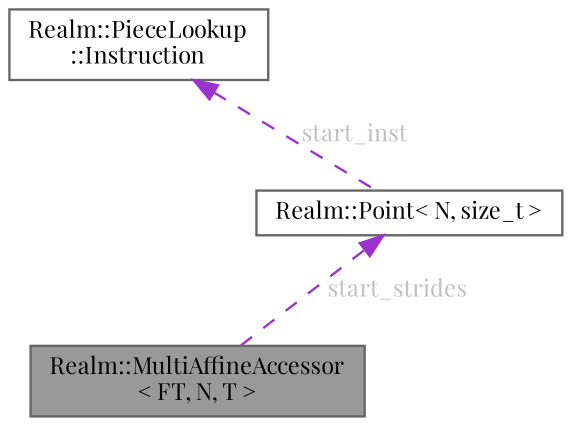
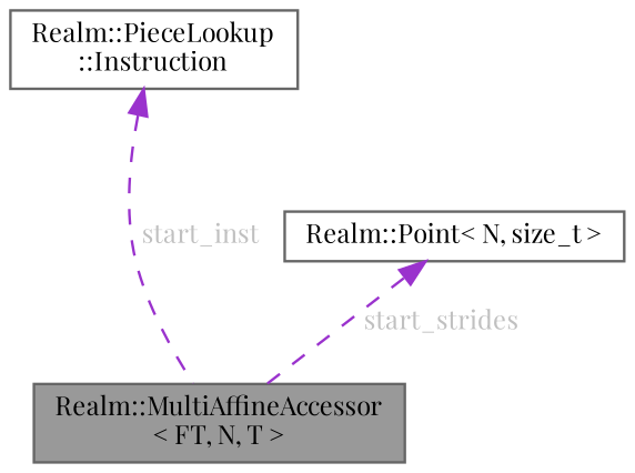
  digraph {
    fontname="Playfair Display"
    node [color=gray40 fillcolor=white fontname="Playfair Display" fontsize=10 shape=box style=filled]
    edge [color=darkorchid3 dir=back fontcolor=grey fontname="Playfair Display" fontsize=10 labelfontname=Helvetica labelfontsize=10 style=dashed]
    n1 [fillcolor=grey60 fontcolor=black height=0.2 label="Realm::MultiAffineAccessor\l\< FT, N, T \>" width=0.4]
    n2 [height=0.2 label="Realm::Point\< N, size_t \>" width=0.4]
    n3 [height=0.2 label="Realm::PieceLookup\l::Instruction" width=0.4]
    n2 -> n1 [label=" start_strides"]
-   n3 -> n2 [label=" start_inst"]
+   n3 -> n1 [label=" start_inst"]
  }
